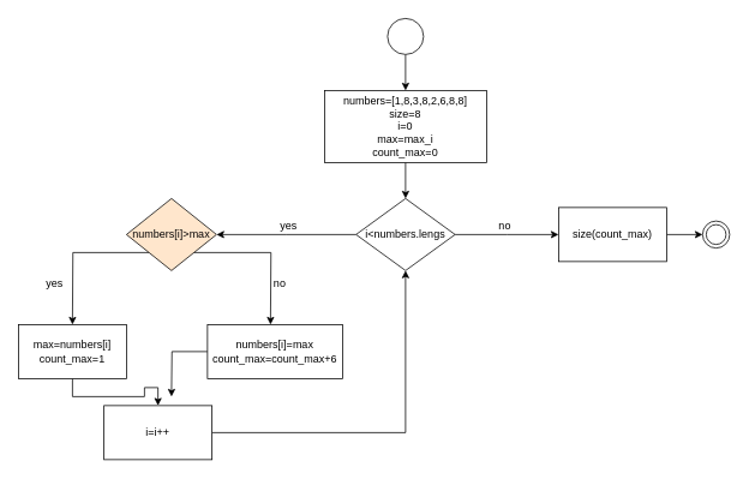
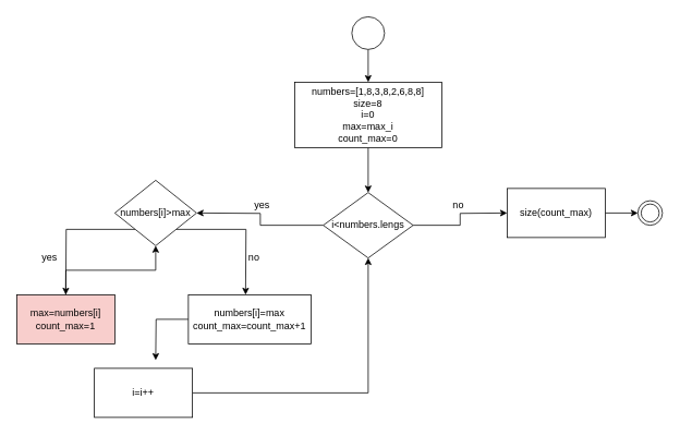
  <mxCell id="0" />
  <mxCell id="1" parent="0" />
  <mxCell id="2" style="edgeStyle=orthogonalEdgeStyle;rounded=0;orthogonalLoop=1;jettySize=auto;html=1;entryX=0.5;entryY=0;entryDx=0;entryDy=0;" edge="1" parent="1" source="3" target="5"><mxGeometry relative="1" as="geometry" /></mxCell>
  <mxCell id="3" value="" style="ellipse;whiteSpace=wrap;html=1;" vertex="1" parent="1"><mxGeometry x="430" y="20" width="40" height="40" as="geometry" /></mxCell>
  <mxCell id="4" style="edgeStyle=orthogonalEdgeStyle;rounded=0;orthogonalLoop=1;jettySize=auto;html=1;" edge="1" parent="1" source="5" target="8"><mxGeometry relative="1" as="geometry"><mxPoint x="450" y="230" as="targetPoint" /></mxGeometry></mxCell>
  <mxCell id="5" value="numbers=[1,8,3,8,2,6,8,8]&lt;br&gt;size=8&lt;br&gt;i=0&lt;br&gt;max=max_i&lt;br&gt;count_max=0" style="rounded=0;whiteSpace=wrap;html=1;" vertex="1" parent="1"><mxGeometry x="360" y="100" width="180" height="80" as="geometry" /></mxCell>
  <mxCell id="6" style="edgeStyle=orthogonalEdgeStyle;rounded=0;orthogonalLoop=1;jettySize=auto;html=1;" edge="1" parent="1" source="8"><mxGeometry relative="1" as="geometry"><mxPoint x="240" y="260" as="targetPoint" /></mxGeometry></mxCell>
  <mxCell id="7" style="edgeStyle=orthogonalEdgeStyle;rounded=0;orthogonalLoop=1;jettySize=auto;html=1;" edge="1" parent="1" source="8"><mxGeometry relative="1" as="geometry"><mxPoint x="620" y="260" as="targetPoint" /></mxGeometry></mxCell>
- <mxCell id="8" value="i&amp;lt;numbers.lengs" style="rhombus;whiteSpace=wrap;html=1;" vertex="1" parent="1"><mxGeometry x="395" y="220" width="110" height="80" as="geometry" /></mxCell>
+ <mxCell id="8" value="i&amp;lt;numbers.lengs" style="rhombus;whiteSpace=wrap;html=1;" vertex="1" parent="1"><mxGeometry x="395" y="235" width="110" height="80" as="geometry" /></mxCell>
  <mxCell id="9" style="edgeStyle=orthogonalEdgeStyle;rounded=0;orthogonalLoop=1;jettySize=auto;html=1;exitX=0;exitY=1;exitDx=0;exitDy=0;" edge="1" parent="1" source="11"><mxGeometry relative="1" as="geometry"><mxPoint x="80" y="360" as="targetPoint" /></mxGeometry></mxCell>
  <mxCell id="10" style="edgeStyle=orthogonalEdgeStyle;rounded=0;orthogonalLoop=1;jettySize=auto;html=1;exitX=1;exitY=1;exitDx=0;exitDy=0;" edge="1" parent="1" source="11"><mxGeometry relative="1" as="geometry"><mxPoint x="300" y="360" as="targetPoint" /></mxGeometry></mxCell>
- <mxCell id="11" value="numbers[i]&amp;gt;max" style="rhombus;whiteSpace=wrap;html=1;fillColor=#ffe6cc;" vertex="1" parent="1"><mxGeometry x="140" y="220" width="100" height="80" as="geometry" /></mxCell>
+ <mxCell id="11" value="numbers[i]&amp;gt;max" style="rhombus;whiteSpace=wrap;html=1;" vertex="1" parent="1"><mxGeometry x="140" y="220" width="100" height="80" as="geometry" /></mxCell>
  <mxCell id="12" value="yes" style="text;html=1;align=center;verticalAlign=middle;resizable=0;points=[];autosize=1;strokeColor=none;fillColor=none;" vertex="1" parent="1"><mxGeometry x="300" y="235" width="40" height="30" as="geometry" /></mxCell>
  <mxCell id="13" value="no" style="text;html=1;align=center;verticalAlign=middle;resizable=0;points=[];autosize=1;strokeColor=none;fillColor=none;" vertex="1" parent="1"><mxGeometry x="540" y="235" width="40" height="30" as="geometry" /></mxCell>
- <mxCell id="14" style="edgeStyle=orthogonalEdgeStyle;rounded=0;orthogonalLoop=1;jettySize=auto;html=1;entryX=0.5;entryY=0;entryDx=0;entryDy=0;" edge="1" parent="1" source="15" target="21"><mxGeometry relative="1" as="geometry" /></mxCell>
- <mxCell id="15" value="max=numbers[i]&lt;br&gt;count_max=1" style="rounded=0;whiteSpace=wrap;html=1;" vertex="1" parent="1"><mxGeometry x="20" y="360" width="120" height="60" as="geometry" /></mxCell>
+ <mxCell id="14" style="edgeStyle=orthogonalEdgeStyle;rounded=0;orthogonalLoop=1;jettySize=auto;html=1;" edge="1" parent="1" source="15" target="11"><mxGeometry relative="1" as="geometry" /></mxCell>
+ <mxCell id="15" value="max=numbers[i]&lt;br&gt;count_max=1" style="rounded=0;whiteSpace=wrap;html=1;fillColor=#f8cecc;" vertex="1" parent="1"><mxGeometry x="20" y="360" width="120" height="60" as="geometry" /></mxCell>
  <mxCell id="16" style="edgeStyle=orthogonalEdgeStyle;rounded=0;orthogonalLoop=1;jettySize=auto;html=1;" edge="1" parent="1" source="17"><mxGeometry relative="1" as="geometry"><mxPoint x="190" y="440" as="targetPoint" /></mxGeometry></mxCell>
- <mxCell id="17" value="numbers[i]=max&lt;br&gt;count_max=count_max+6" style="rounded=0;whiteSpace=wrap;html=1;" vertex="1" parent="1"><mxGeometry x="230" y="360" width="150" height="60" as="geometry" /></mxCell>
+ <mxCell id="17" value="numbers[i]=max&lt;br&gt;count_max=count_max+1" style="rounded=0;whiteSpace=wrap;html=1;" vertex="1" parent="1"><mxGeometry x="230" y="360" width="150" height="60" as="geometry" /></mxCell>
  <mxCell id="18" style="edgeStyle=orthogonalEdgeStyle;rounded=0;orthogonalLoop=1;jettySize=auto;html=1;" edge="1" parent="1" source="19" target="22"><mxGeometry relative="1" as="geometry"><mxPoint x="780" y="260" as="targetPoint" /></mxGeometry></mxCell>
  <mxCell id="19" value="size(count_max)" style="rounded=0;whiteSpace=wrap;html=1;" vertex="1" parent="1"><mxGeometry x="620" y="230" width="120" height="60" as="geometry" /></mxCell>
  <mxCell id="20" style="edgeStyle=orthogonalEdgeStyle;rounded=0;orthogonalLoop=1;jettySize=auto;html=1;entryX=0.5;entryY=1;entryDx=0;entryDy=0;" edge="1" parent="1" source="21" target="8"><mxGeometry relative="1" as="geometry"><mxPoint x="450" y="310" as="targetPoint" /></mxGeometry></mxCell>
  <mxCell id="21" value="i=i++" style="rounded=0;whiteSpace=wrap;html=1;" vertex="1" parent="1"><mxGeometry x="115" y="450" width="120" height="60" as="geometry" /></mxCell>
  <mxCell id="22" value="" style="ellipse;shape=doubleEllipse;whiteSpace=wrap;html=1;aspect=fixed;" vertex="1" parent="1"><mxGeometry x="780" y="245" width="30" height="30" as="geometry" /></mxCell>
  <mxCell id="23" value="yes" style="text;html=1;align=center;verticalAlign=middle;resizable=0;points=[];autosize=1;strokeColor=none;fillColor=none;" vertex="1" parent="1"><mxGeometry x="40" y="300" width="40" height="30" as="geometry" /></mxCell>
  <mxCell id="24" value="no" style="text;html=1;align=center;verticalAlign=middle;resizable=0;points=[];autosize=1;strokeColor=none;fillColor=none;" vertex="1" parent="1"><mxGeometry x="290" y="300" width="40" height="30" as="geometry" /></mxCell>
